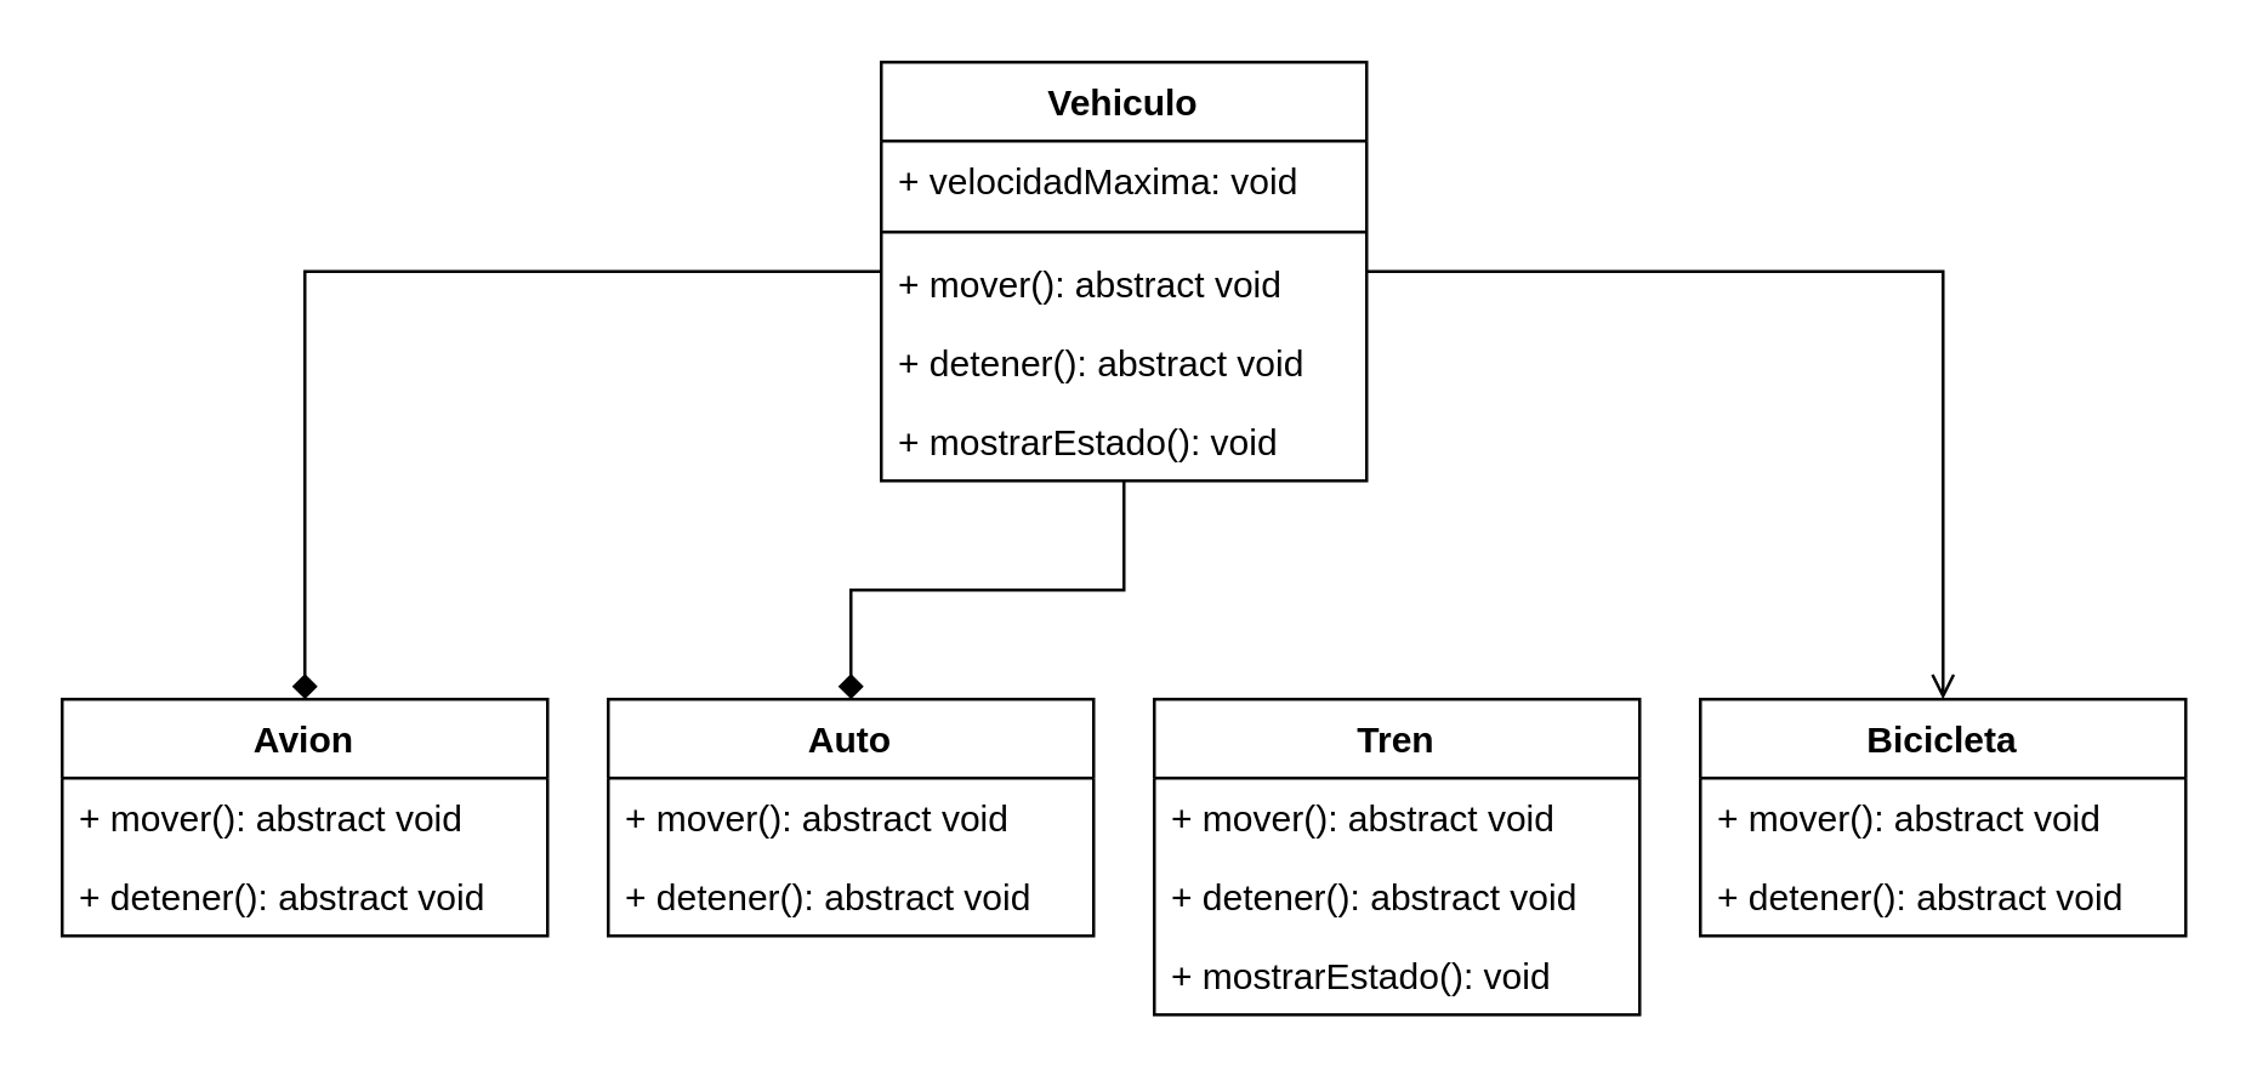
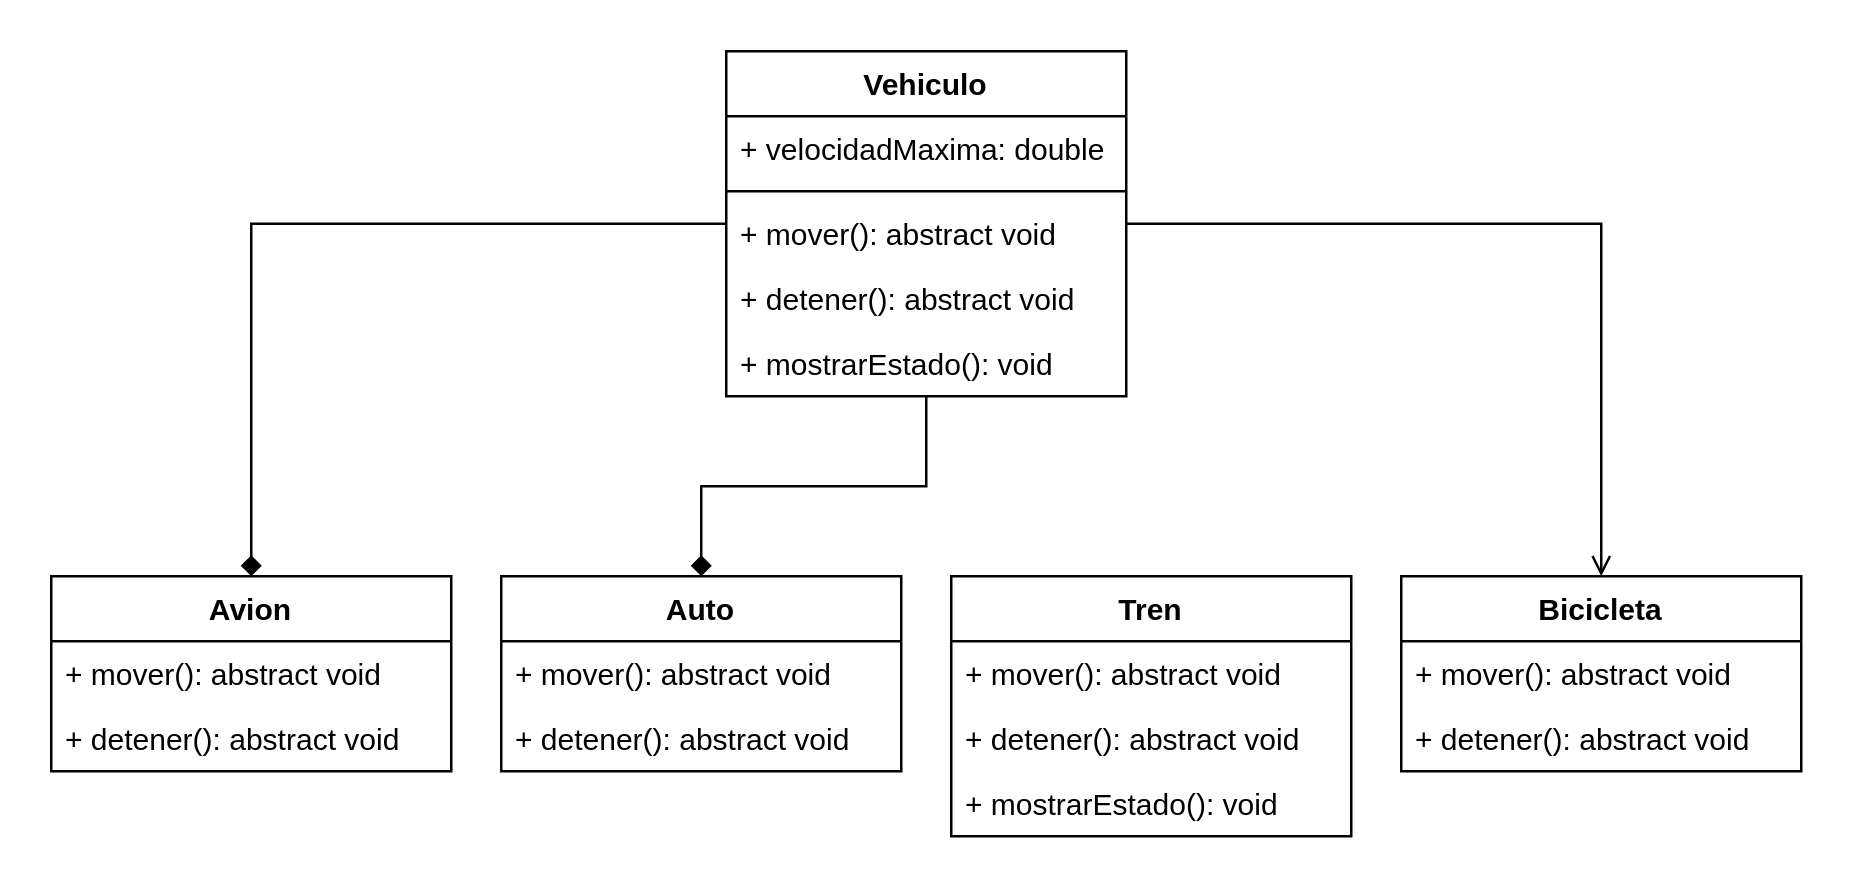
  <mxCell id="0" />
  <mxCell id="1" parent="0" />
  <mxCell id="2" style="edgeStyle=orthogonalEdgeStyle;rounded=0;orthogonalLoop=1;jettySize=auto;html=1;entryX=0.5;entryY=0;entryDx=0;entryDy=0;endArrow=diamond;" edge="1" parent="1" source="5" target="15"><mxGeometry relative="1" as="geometry" /></mxCell>
  <mxCell id="3" style="edgeStyle=orthogonalEdgeStyle;rounded=0;orthogonalLoop=1;jettySize=auto;html=1;entryX=0.5;entryY=0;entryDx=0;entryDy=0;endArrow=diamond;" edge="1" parent="1" source="5" target="21"><mxGeometry relative="1" as="geometry" /></mxCell>
  <mxCell id="4" style="edgeStyle=orthogonalEdgeStyle;rounded=0;orthogonalLoop=1;jettySize=auto;html=1;entryX=0.5;entryY=0;entryDx=0;entryDy=0;endArrow=open;" edge="1" parent="1" source="5" target="18"><mxGeometry relative="1" as="geometry" /></mxCell>
  <mxCell id="5" value="Vehiculo" style="swimlane;fontStyle=1;align=center;verticalAlign=top;childLayout=stackLayout;horizontal=1;startSize=26;horizontalStack=0;resizeParent=1;resizeParentMax=0;resizeLast=0;collapsible=1;marginBottom=0;whiteSpace=wrap;html=1;" vertex="1" parent="1"><mxGeometry x="290" y="20" width="160" height="138" as="geometry" /></mxCell>
- <mxCell id="6" value="+ velocidadMaxima: void" style="text;strokeColor=none;fillColor=none;align=left;verticalAlign=top;spacingLeft=4;spacingRight=4;overflow=hidden;rotatable=0;points=[[0,0.5],[1,0.5]];portConstraint=eastwest;whiteSpace=wrap;html=1;" vertex="1" parent="5"><mxGeometry y="26" width="160" height="26" as="geometry" /></mxCell>
+ <mxCell id="6" value="+ velocidadMaxima: double" style="text;strokeColor=none;fillColor=none;align=left;verticalAlign=top;spacingLeft=4;spacingRight=4;overflow=hidden;rotatable=0;points=[[0,0.5],[1,0.5]];portConstraint=eastwest;whiteSpace=wrap;html=1;" vertex="1" parent="5"><mxGeometry y="26" width="160" height="26" as="geometry" /></mxCell>
  <mxCell id="7" value="" style="line;strokeWidth=1;fillColor=none;align=left;verticalAlign=middle;spacingTop=-1;spacingLeft=3;spacingRight=3;rotatable=0;labelPosition=right;points=[];portConstraint=eastwest;strokeColor=inherit;" vertex="1" parent="5"><mxGeometry y="52" width="160" height="8" as="geometry" /></mxCell>
  <mxCell id="8" value="+ mover(): abstract void" style="text;strokeColor=none;fillColor=none;align=left;verticalAlign=top;spacingLeft=4;spacingRight=4;overflow=hidden;rotatable=0;points=[[0,0.5],[1,0.5]];portConstraint=eastwest;whiteSpace=wrap;html=1;" vertex="1" parent="5"><mxGeometry y="60" width="160" height="26" as="geometry" /></mxCell>
  <mxCell id="9" value="+ detener(): abstract void" style="text;strokeColor=none;fillColor=none;align=left;verticalAlign=top;spacingLeft=4;spacingRight=4;overflow=hidden;rotatable=0;points=[[0,0.5],[1,0.5]];portConstraint=eastwest;whiteSpace=wrap;html=1;" vertex="1" parent="5"><mxGeometry y="86" width="160" height="26" as="geometry" /></mxCell>
  <mxCell id="10" value="+ mostrarEstado(): void" style="text;strokeColor=none;fillColor=none;align=left;verticalAlign=top;spacingLeft=4;spacingRight=4;overflow=hidden;rotatable=0;points=[[0,0.5],[1,0.5]];portConstraint=eastwest;whiteSpace=wrap;html=1;" vertex="1" parent="5"><mxGeometry y="112" width="160" height="26" as="geometry" /></mxCell>
  <mxCell id="11" value="Tren" style="swimlane;fontStyle=1;align=center;verticalAlign=top;childLayout=stackLayout;horizontal=1;startSize=26;horizontalStack=0;resizeParent=1;resizeParentMax=0;resizeLast=0;collapsible=1;marginBottom=0;whiteSpace=wrap;html=1;" vertex="1" parent="1"><mxGeometry x="380" y="230" width="160" height="104" as="geometry" /></mxCell>
  <mxCell id="12" value="+ mover(): abstract void" style="text;strokeColor=none;fillColor=none;align=left;verticalAlign=top;spacingLeft=4;spacingRight=4;overflow=hidden;rotatable=0;points=[[0,0.5],[1,0.5]];portConstraint=eastwest;whiteSpace=wrap;html=1;" vertex="1" parent="11"><mxGeometry y="26" width="160" height="26" as="geometry" /></mxCell>
  <mxCell id="13" value="+ detener(): abstract void" style="text;strokeColor=none;fillColor=none;align=left;verticalAlign=top;spacingLeft=4;spacingRight=4;overflow=hidden;rotatable=0;points=[[0,0.5],[1,0.5]];portConstraint=eastwest;whiteSpace=wrap;html=1;" vertex="1" parent="11"><mxGeometry y="52" width="160" height="26" as="geometry" /></mxCell>
  <mxCell id="14" value="+ mostrarEstado(): void" style="text;strokeColor=none;fillColor=none;align=left;verticalAlign=top;spacingLeft=4;spacingRight=4;overflow=hidden;rotatable=0;points=[[0,0.5],[1,0.5]];portConstraint=eastwest;whiteSpace=wrap;html=1;" vertex="1" parent="11"><mxGeometry y="78" width="160" height="26" as="geometry" /></mxCell>
  <mxCell id="15" value="Auto" style="swimlane;fontStyle=1;align=center;verticalAlign=top;childLayout=stackLayout;horizontal=1;startSize=26;horizontalStack=0;resizeParent=1;resizeParentMax=0;resizeLast=0;collapsible=1;marginBottom=0;whiteSpace=wrap;html=1;" vertex="1" parent="1"><mxGeometry x="200" y="230" width="160" height="78" as="geometry" /></mxCell>
  <mxCell id="16" value="+ mover(): abstract void" style="text;strokeColor=none;fillColor=none;align=left;verticalAlign=top;spacingLeft=4;spacingRight=4;overflow=hidden;rotatable=0;points=[[0,0.5],[1,0.5]];portConstraint=eastwest;whiteSpace=wrap;html=1;" vertex="1" parent="15"><mxGeometry y="26" width="160" height="26" as="geometry" /></mxCell>
  <mxCell id="17" value="+ detener(): abstract void" style="text;strokeColor=none;fillColor=none;align=left;verticalAlign=top;spacingLeft=4;spacingRight=4;overflow=hidden;rotatable=0;points=[[0,0.5],[1,0.5]];portConstraint=eastwest;whiteSpace=wrap;html=1;" vertex="1" parent="15"><mxGeometry y="52" width="160" height="26" as="geometry" /></mxCell>
  <mxCell id="18" value="Bicicleta" style="swimlane;fontStyle=1;align=center;verticalAlign=top;childLayout=stackLayout;horizontal=1;startSize=26;horizontalStack=0;resizeParent=1;resizeParentMax=0;resizeLast=0;collapsible=1;marginBottom=0;whiteSpace=wrap;html=1;" vertex="1" parent="1"><mxGeometry x="560" y="230" width="160" height="78" as="geometry" /></mxCell>
  <mxCell id="19" value="+ mover(): abstract void" style="text;strokeColor=none;fillColor=none;align=left;verticalAlign=top;spacingLeft=4;spacingRight=4;overflow=hidden;rotatable=0;points=[[0,0.5],[1,0.5]];portConstraint=eastwest;whiteSpace=wrap;html=1;" vertex="1" parent="18"><mxGeometry y="26" width="160" height="26" as="geometry" /></mxCell>
  <mxCell id="20" value="+ detener(): abstract void" style="text;strokeColor=none;fillColor=none;align=left;verticalAlign=top;spacingLeft=4;spacingRight=4;overflow=hidden;rotatable=0;points=[[0,0.5],[1,0.5]];portConstraint=eastwest;whiteSpace=wrap;html=1;" vertex="1" parent="18"><mxGeometry y="52" width="160" height="26" as="geometry" /></mxCell>
  <mxCell id="21" value="Avion" style="swimlane;fontStyle=1;align=center;verticalAlign=top;childLayout=stackLayout;horizontal=1;startSize=26;horizontalStack=0;resizeParent=1;resizeParentMax=0;resizeLast=0;collapsible=1;marginBottom=0;whiteSpace=wrap;html=1;" vertex="1" parent="1"><mxGeometry y="230" width="160" height="78" as="geometry" x="20" /></mxCell>
  <mxCell id="22" value="+ mover(): abstract void" style="text;strokeColor=none;fillColor=none;align=left;verticalAlign=top;spacingLeft=4;spacingRight=4;overflow=hidden;rotatable=0;points=[[0,0.5],[1,0.5]];portConstraint=eastwest;whiteSpace=wrap;html=1;" vertex="1" parent="21"><mxGeometry y="26" width="160" height="26" as="geometry" /></mxCell>
  <mxCell id="23" value="+ detener(): abstract void" style="text;strokeColor=none;fillColor=none;align=left;verticalAlign=top;spacingLeft=4;spacingRight=4;overflow=hidden;rotatable=0;points=[[0,0.5],[1,0.5]];portConstraint=eastwest;whiteSpace=wrap;html=1;" vertex="1" parent="21"><mxGeometry y="52" width="160" height="26" as="geometry" /></mxCell>
